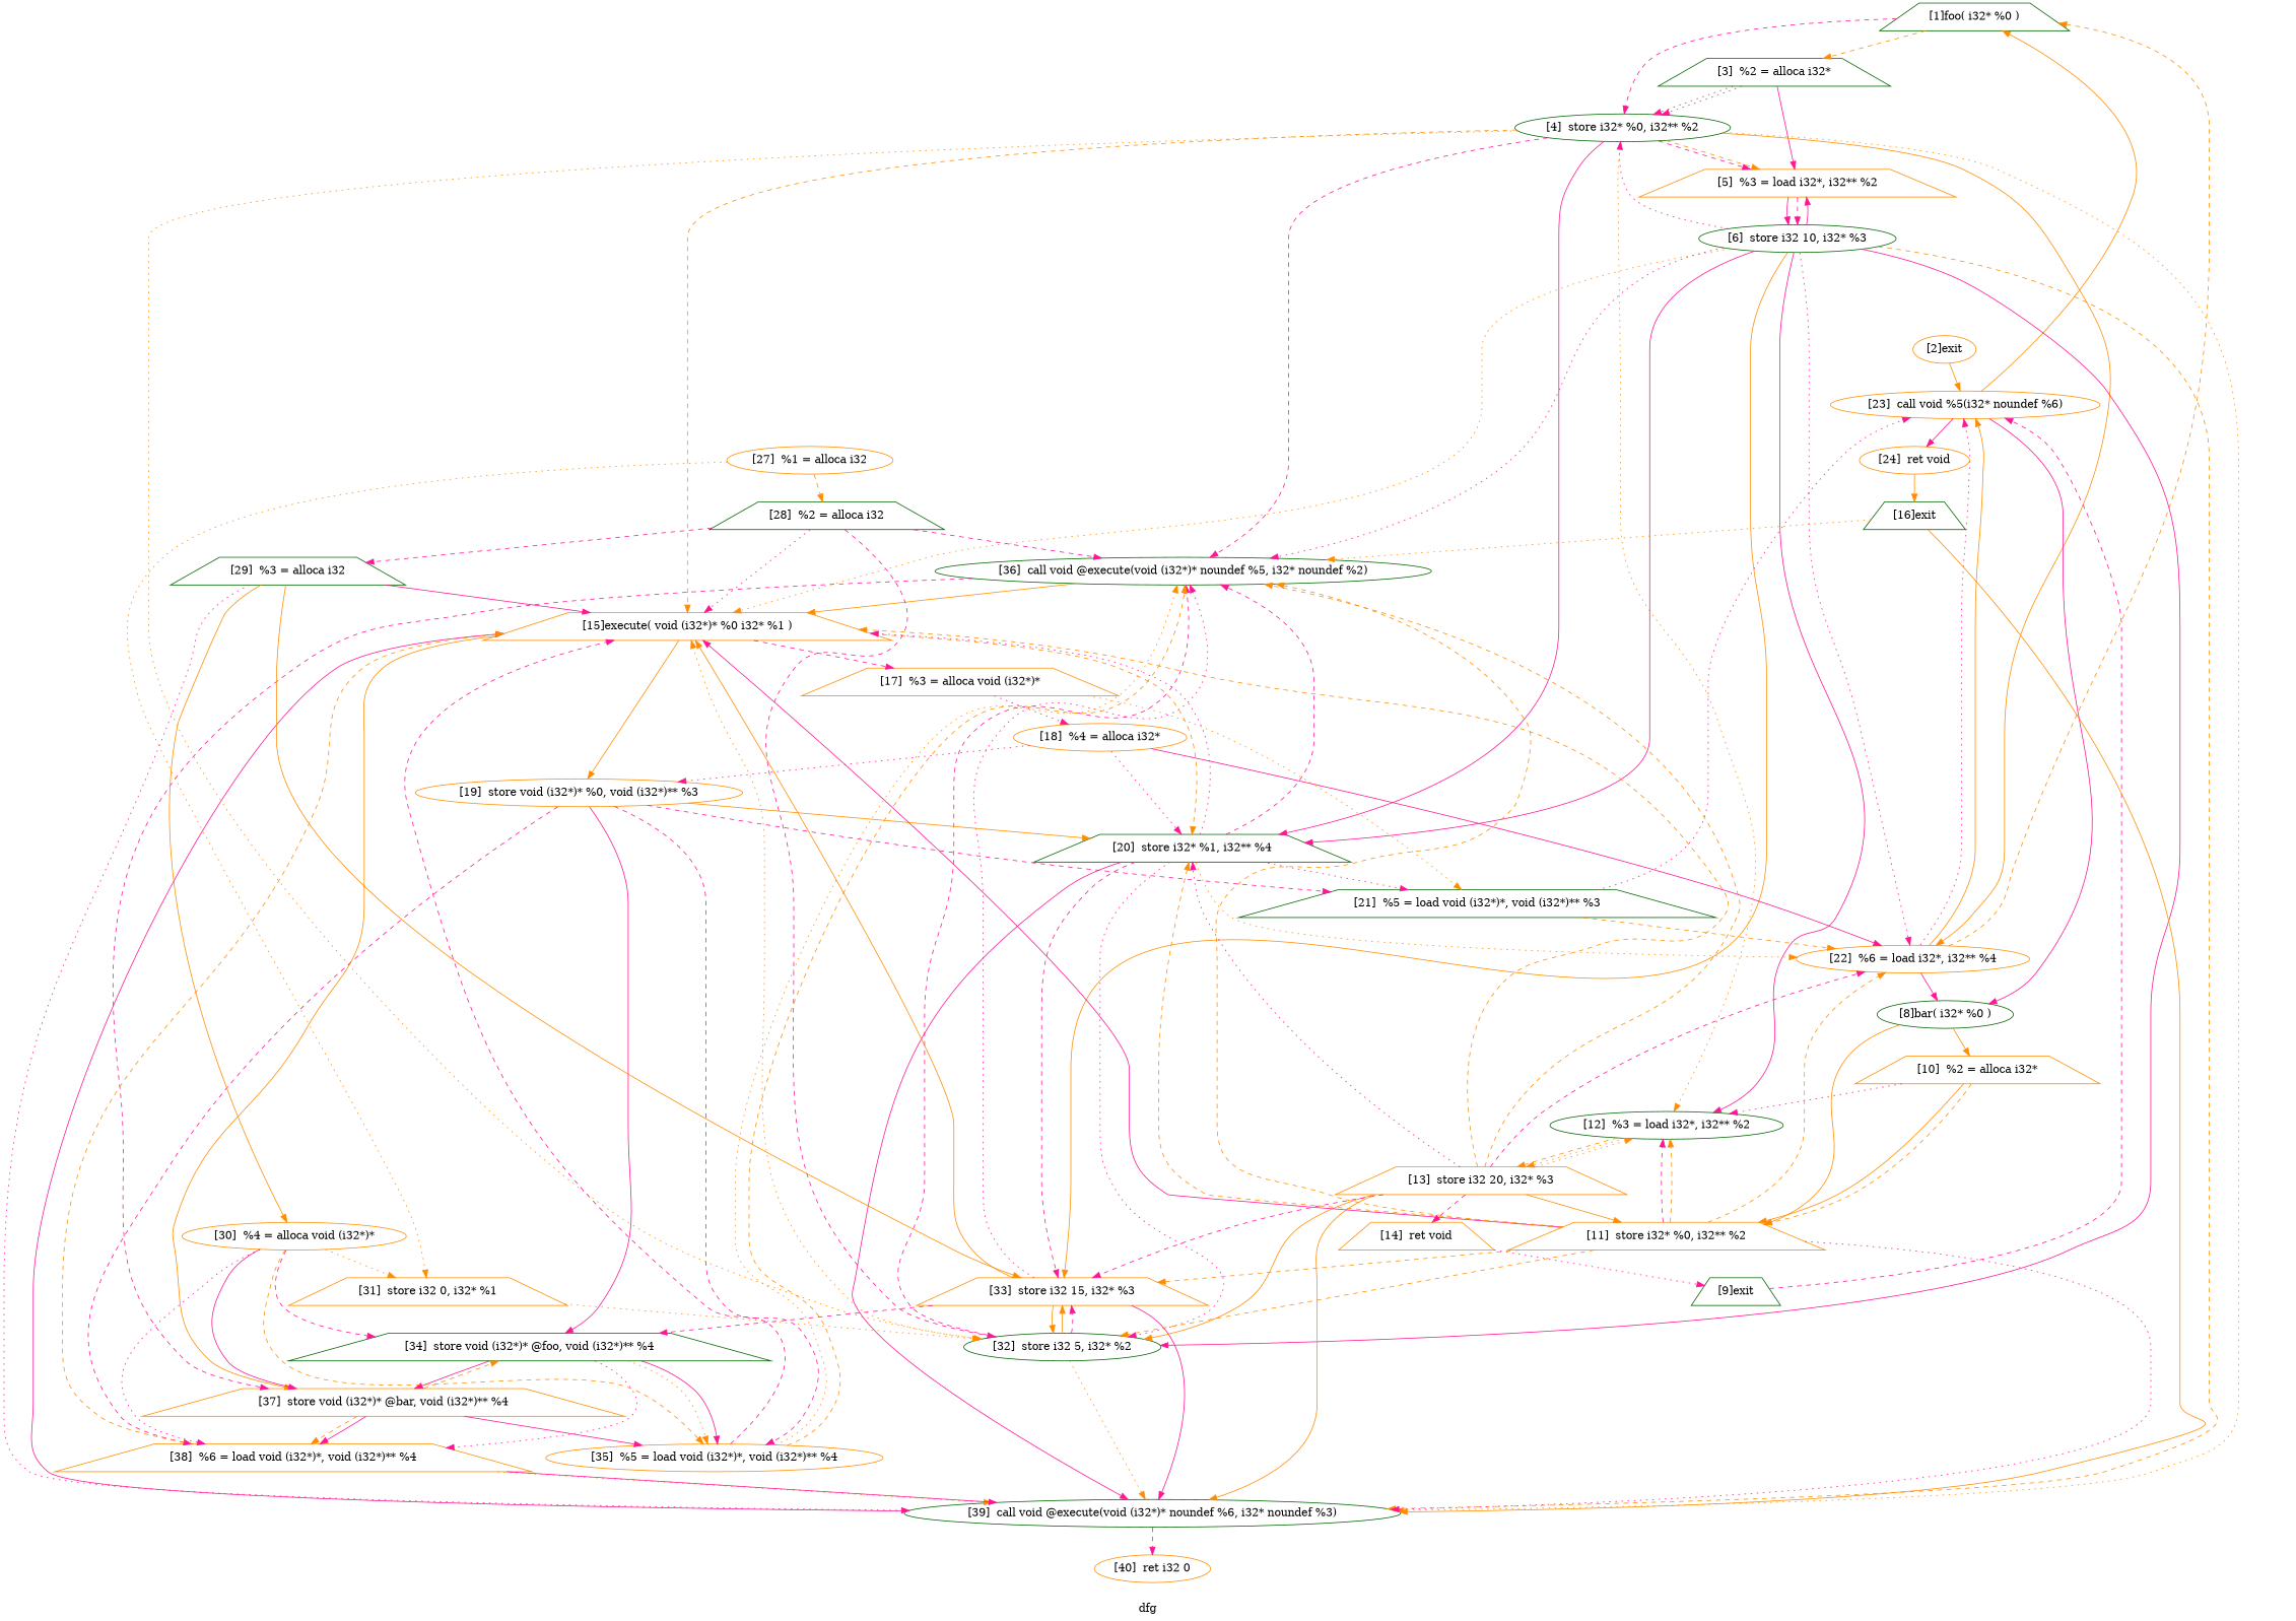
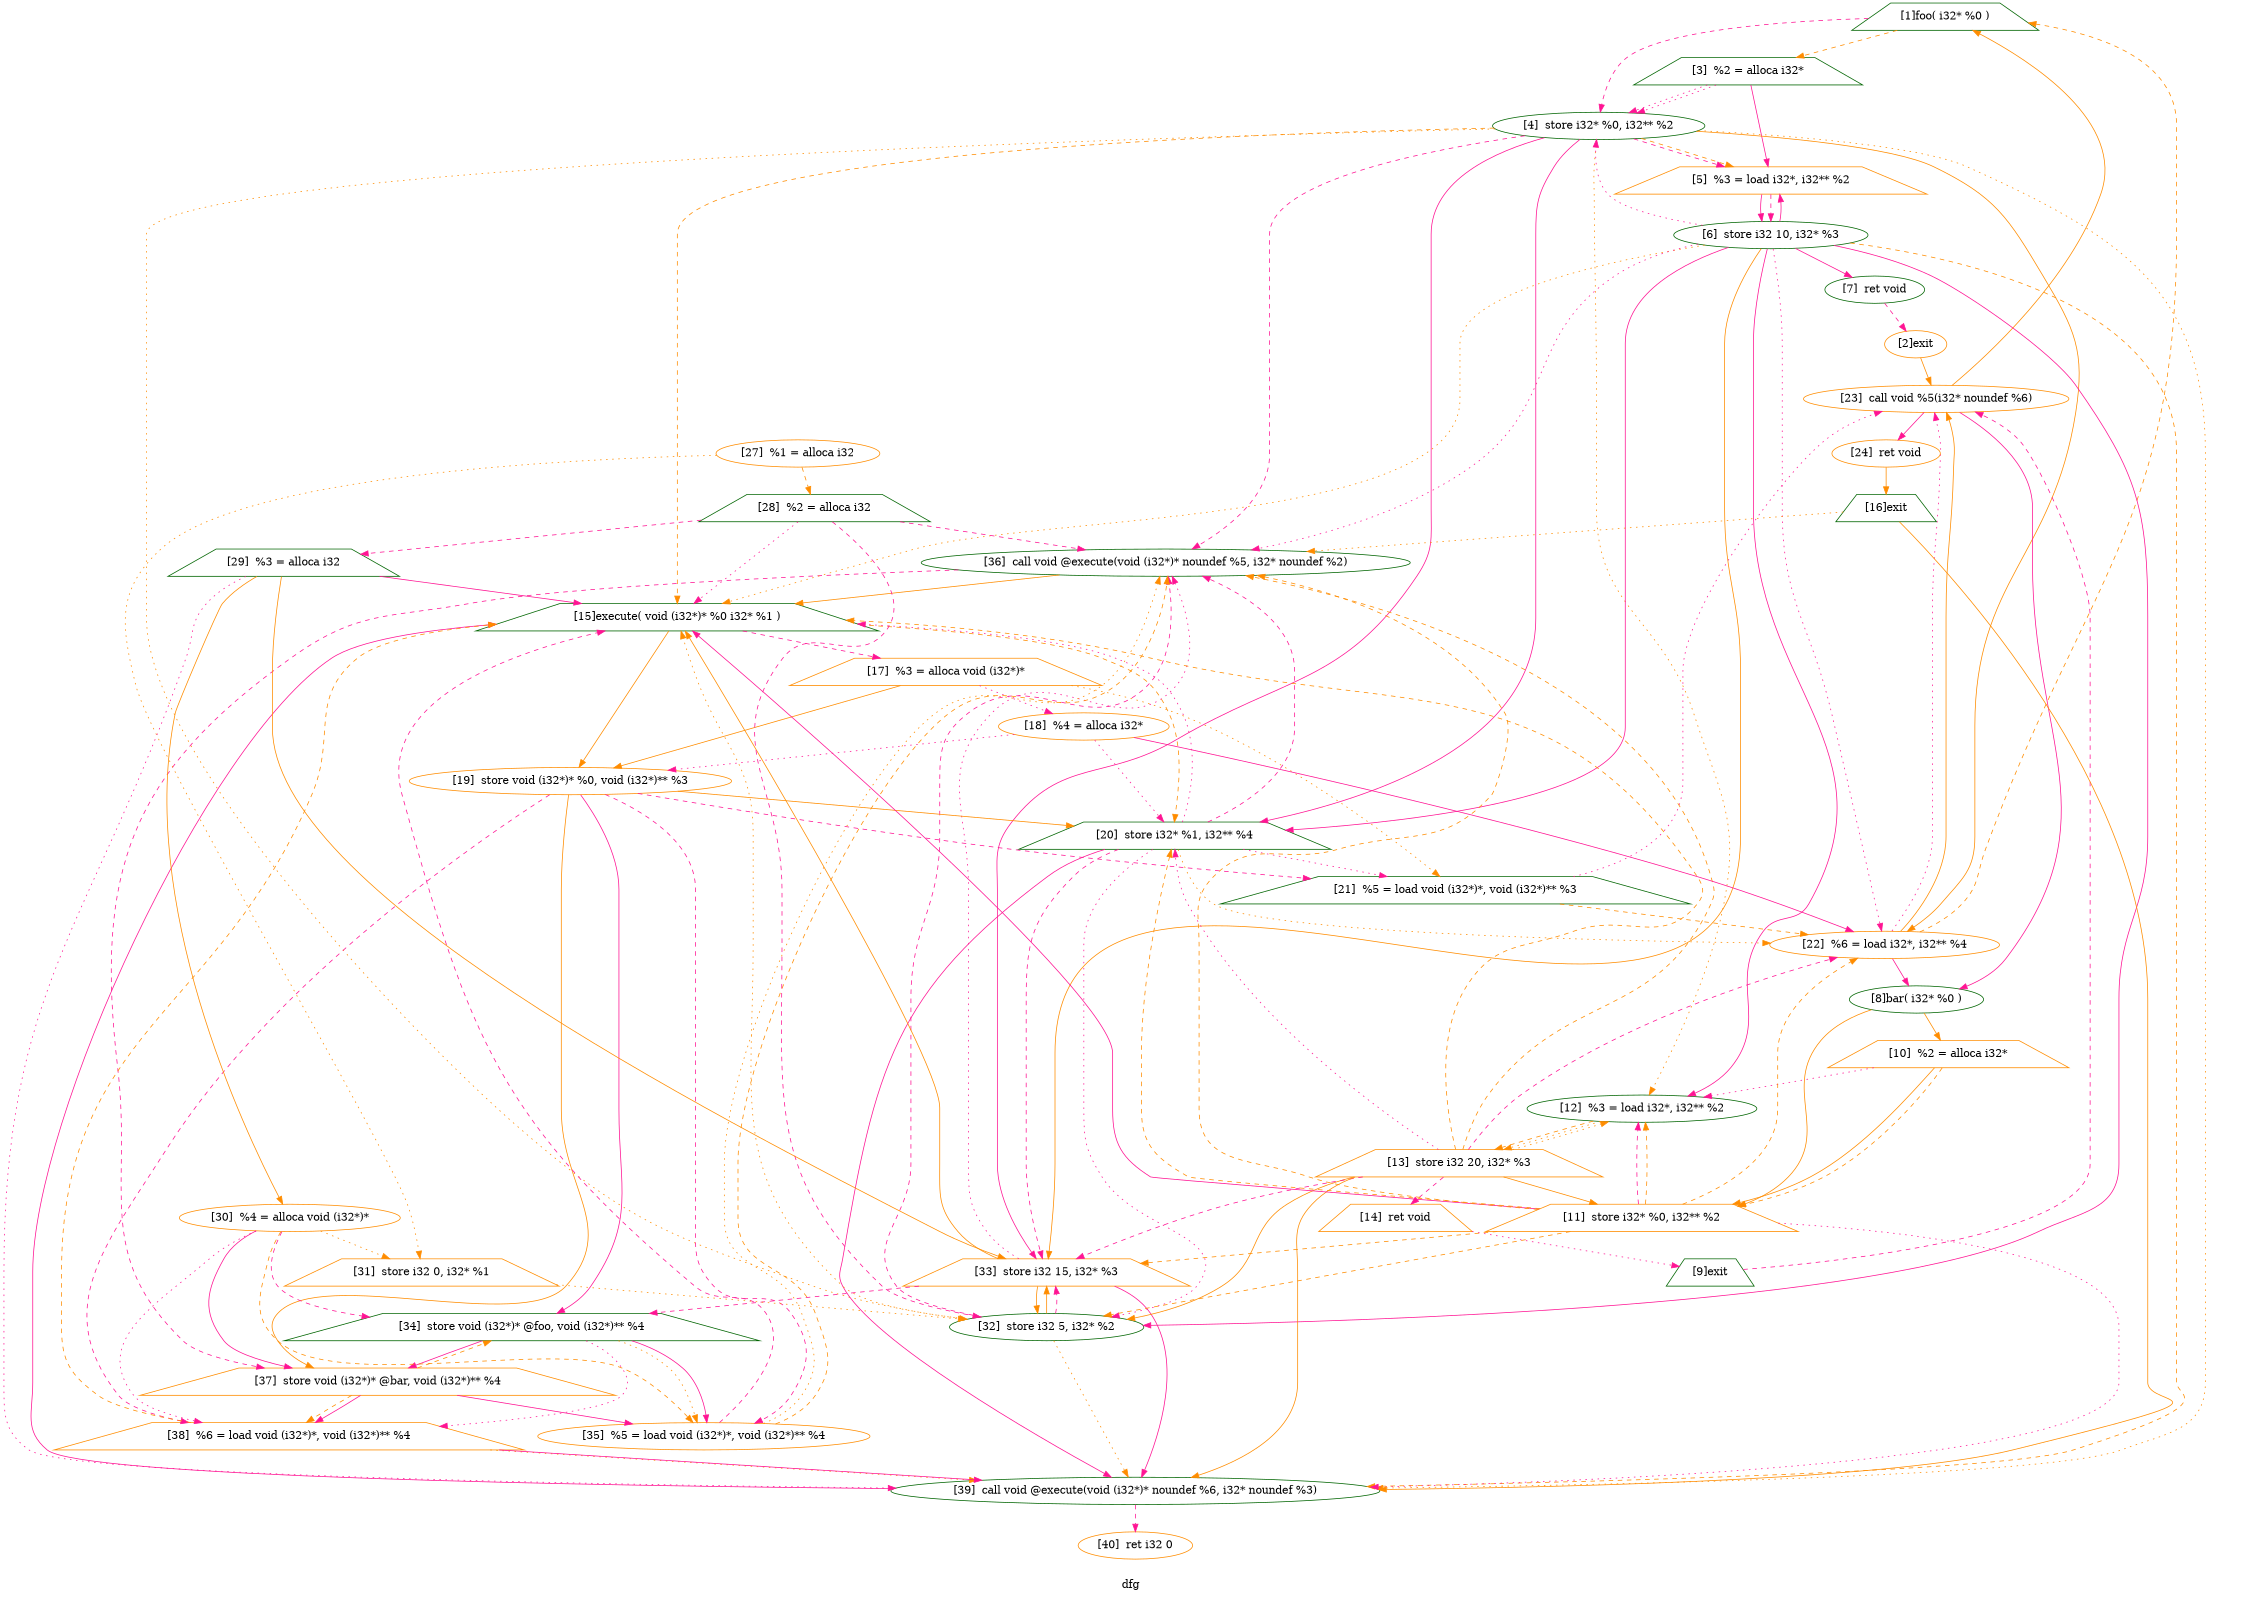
  digraph {
    label=dfg
    node [color=darkorange shape=trapezium]
    edge [color=deeppink style=dashed]
    n1 [color=darkgreen label="[1]foo( i32* %0 )"]
    n2 [color=darkgreen label="[3]  %2 = alloca i32*"]
    n3 [color=darkgreen label="[4]  store i32* %0, i32** %2" shape=ellipse]
    n4 [label="[5]  %3 = load i32*, i32** %2"]
    n5 [color=darkgreen label="[12]  %3 = load i32*, i32** %2" shape=ellipse]
-   n6 [label="[15]execute( void (i32*)* %0 i32* %1 )"]
+   n6 [color=darkgreen label="[15]execute( void (i32*)* %0 i32* %1 )"]
    n7 [color=darkgreen label="[20]  store i32* %1, i32** %4"]
    n8 [label="[22]  %6 = load i32*, i32** %4" shape=ellipse]
    n9 [color=darkgreen label="[32]  store i32 5, i32* %2" shape=ellipse]
    n10 [label="[33]  store i32 15, i32* %3"]
    n11 [color=darkgreen label="[36]  call void @execute(void (i32*)* noundef %5, i32* noundef %2)" shape=ellipse]
    n12 [color=darkgreen label="[39]  call void @execute(void (i32*)* noundef %6, i32* noundef %3)" shape=ellipse]
    n13 [label="[2]exit" shape=ellipse]
    n14 [label="[23]  call void %5(i32* noundef %6)" shape=ellipse]
    n15 [color=darkgreen label="[8]bar( i32* %0 )" shape=ellipse]
    n16 [label="[24]  ret void" shape=ellipse]
    n17 [color=darkgreen label="[6]  store i32 10, i32* %3" shape=ellipse]
    n18 [label="[13]  store i32 20, i32* %3"]
    n19 [label="[17]  %3 = alloca void (i32*)*"]
    n20 [label="[19]  store void (i32*)* %0, void (i32*)** %3" shape=ellipse]
    n21 [color=darkgreen label="[21]  %5 = load void (i32*)*, void (i32*)** %3"]
    n22 [color=darkgreen label="[34]  store void (i32*)* @foo, void (i32*)** %4"]
    n23 [label="[37]  store void (i32*)* @bar, void (i32*)** %4"]
    n24 [label="[40]  ret i32 0" shape=ellipse]
+   n25 [color=darkgreen label="[7]  ret void" shape=ellipse]
    n26 [label="[10]  %2 = alloca i32*"]
    n27 [label="[11]  store i32* %0, i32** %2"]
    n28 [color=darkgreen label="[9]exit"]
    n29 [label="[14]  ret void"]
    n30 [label="[18]  %4 = alloca i32*" shape=ellipse]
    n31 [label="[35]  %5 = load void (i32*)*, void (i32*)** %4" shape=ellipse]
    n32 [label="[38]  %6 = load void (i32*)*, void (i32*)** %4"]
    n33 [color=darkgreen label="[16]exit"]
    n34 [label="[27]  %1 = alloca i32" shape=ellipse]
    n35 [color=darkgreen label="[28]  %2 = alloca i32"]
    n36 [label="[31]  store i32 0, i32* %1"]
    n37 [color=darkgreen label="[29]  %3 = alloca i32"]
    n38 [label="[30]  %4 = alloca void (i32*)*" shape=ellipse]
    n1 -> n2 [color=darkorange]
    n1 -> n3
    n2 -> n3 [style=dotted]
    n2 -> n3 [style=dotted]
    n2 -> n4 [style=solid]
    n3 -> n4
    n3 -> n4 [color=darkorange]
    n3 -> n5 [color=darkorange style=dotted]
    n3 -> n6 [color=darkorange]
    n3 -> n7 [style=solid]
    n3 -> n8 [color=darkorange style=solid]
    n3 -> n9 [color=darkorange style=dotted]
+   n3 -> n10 [style=solid]
    n3 -> n11
    n3 -> n12 [color=darkorange style=dotted]
    n4 -> n17 [style=solid]
    n4 -> n17
    n5 -> n18 [color=darkorange]
    n5 -> n18 [color=darkorange style=dotted]
    n6 -> n7 [color=darkorange]
    n6 -> n19
    n6 -> n20 [color=darkorange style=solid]
    n7 -> n6 [style=dotted]
    n7 -> n8 [color=darkorange style=dotted]
    n7 -> n9 [style=dotted]
    n7 -> n10
    n7 -> n11
    n7 -> n12 [style=solid]
    n7 -> n21 [style=dotted]
    n8 -> n1 [color=darkorange]
    n8 -> n14 [style=dotted]
    n8 -> n14 [color=darkorange style=solid]
    n8 -> n15 [style=solid]
    n9 -> n6 [color=darkorange style=dotted]
    n9 -> n10 [color=darkorange style=solid]
    n9 -> n10
    n9 -> n11
    n9 -> n12 [color=darkorange style=dotted]
    n10 -> n6 [color=darkorange style=solid]
    n10 -> n9 [color=darkorange style=solid]
    n10 -> n11 [style=dotted]
    n10 -> n12 [style=solid]
    n10 -> n22
    n11 -> n6 [color=darkorange style=solid]
    n11 -> n23
    n12 -> n6 [style=solid]
    n12 -> n24
    n13 -> n14 [color=darkorange style=solid]
    n14 -> n1 [color=darkorange style=solid]
    n14 -> n15 [style=solid]
    n14 -> n16 [style=solid]
    n15 -> n26 [color=darkorange style=solid]
    n15 -> n27 [color=darkorange style=solid]
    n16 -> n33 [color=darkorange style=solid]
    n17 -> n3 [style=dotted]
    n17 -> n4 [style=solid]
    n17 -> n5 [style=solid]
    n17 -> n6 [color=darkorange style=dotted]
    n17 -> n7 [style=solid]
    n17 -> n8 [style=dotted]
    n17 -> n9 [style=solid]
    n17 -> n10 [color=darkorange style=solid]
    n17 -> n11 [style=dotted]
    n17 -> n12 [color=darkorange]
+   n17 -> n25 [style=solid]
    n18 -> n5 [color=darkorange style=dotted]
    n18 -> n6 [color=darkorange]
    n18 -> n7 [style=dotted]
    n18 -> n8
    n18 -> n9 [color=darkorange style=solid]
    n18 -> n10
    n18 -> n11 [color=darkorange]
    n18 -> n12 [color=darkorange style=solid]
    n18 -> n27 [color=darkorange style=solid]
    n18 -> n29
+   n19 -> n20 [color=darkorange style=solid]
    n19 -> n21 [color=darkorange style=dotted]
    n19 -> n30 [style=dotted]
    n20 -> n7 [color=darkorange style=solid]
    n20 -> n21
    n20 -> n22 [style=solid]
-   n6 -> n23 [color=darkorange style=solid]
+   n20 -> n23 [color=darkorange style=solid]
    n20 -> n31
    n20 -> n32
    n21 -> n8 [color=darkorange]
    n21 -> n14 [style=dotted]
    n22 -> n23 [style=solid]
    n22 -> n31 [color=darkorange style=dotted]
    n22 -> n31 [style=solid]
    n22 -> n32 [style=dotted]
    n23 -> n22 [color=darkorange]
    n23 -> n31 [style=solid]
    n23 -> n32 [color=darkorange]
    n23 -> n32 [style=solid]
+   n25 -> n13
    n26 -> n5 [style=dotted]
    n26 -> n27 [color=darkorange style=solid]
    n26 -> n27 [color=darkorange]
    n27 -> n5
    n27 -> n5 [color=darkorange]
    n27 -> n6 [style=solid]
    n27 -> n7 [color=darkorange]
    n27 -> n8 [color=darkorange]
    n27 -> n9 [color=darkorange]
    n27 -> n10 [color=darkorange]
    n27 -> n11 [color=darkorange]
    n27 -> n12 [style=dotted]
    n28 -> n14
    n29 -> n28 [style=dotted]
    n30 -> n7 [style=dotted]
    n30 -> n8 [style=solid]
    n30 -> n20 [style=dotted]
    n31 -> n6
    n31 -> n11 [color=darkorange style=dotted]
    n31 -> n11 [color=darkorange]
    n32 -> n6 [color=darkorange]
    n32 -> n12 [color=darkorange style=dotted]
    n32 -> n12 [style=solid]
    n33 -> n11 [color=darkorange style=dotted]
    n33 -> n12 [color=darkorange style=solid]
    n34 -> n35 [color=darkorange]
    n34 -> n36 [color=darkorange style=dotted]
    n35 -> n6 [style=dotted]
    n35 -> n9
    n35 -> n11
    n35 -> n37
    n36 -> n9 [color=darkorange style=dotted]
    n37 -> n6 [style=solid]
    n37 -> n10 [color=darkorange style=solid]
    n37 -> n12 [style=dotted]
    n37 -> n38 [color=darkorange style=solid]
    n38 -> n22
    n38 -> n23 [style=solid]
    n38 -> n31 [color=darkorange]
    n38 -> n32 [style=dotted]
    n38 -> n36 [color=darkorange style=dotted]
  }
